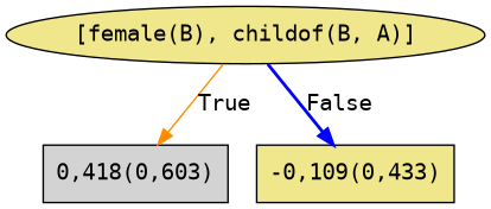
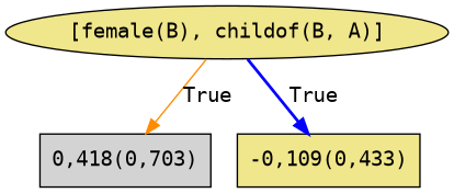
  digraph {
    fontname="DejaVu Sans Mono"
    node [fillcolor=khaki fontname="DejaVu Sans Mono" style=filled shape=box]
    edge [fontname="DejaVu Sans Mono"]
    n1 [label="[female(B), childof(B, A)]" shape=""]
-   n2 [fillcolor=lightgrey label="0,418(0,603)"]
+   n2 [fillcolor=lightgrey label="0,418(0,703)"]
    n3 [label="-0,109(0,433)"]
    n1 -> n2 [color=darkorange label=True style=solid]
-   n1 -> n3 [color=blue label=False style=bold]
+   n1 -> n3 [color=blue label=True style=bold]
  }
